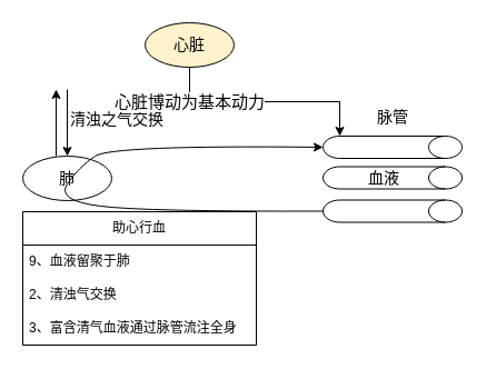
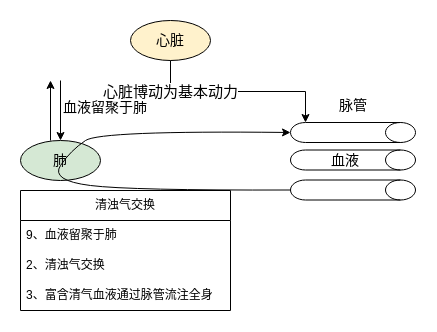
  <mxCell id="0" />
  <mxCell id="1" parent="0" />
- <mxCell id="2" value="肺" style="ellipse;whiteSpace=wrap;html=1;fontSize=14;" vertex="1" parent="1"><mxGeometry x="20" y="140" width="80" height="40" as="geometry" /></mxCell>
+ <mxCell id="2" value="肺" style="ellipse;whiteSpace=wrap;html=1;fontSize=14;fillColor=#d5e8d4;" vertex="1" parent="1"><mxGeometry x="20" y="140" width="80" height="40" as="geometry" /></mxCell>
  <mxCell id="3" value="" style="group" vertex="1" connectable="0" parent="1"><mxGeometry x="290" y="122" width="125" height="77.5" as="geometry" /></mxCell>
  <mxCell id="4" value="" style="shape=cylinder3;whiteSpace=wrap;html=1;boundedLbl=1;backgroundOutline=1;size=15;rotation=90;" vertex="1" parent="3"><mxGeometry x="52.5" y="-52.5" width="20" height="125" as="geometry" /></mxCell>
  <mxCell id="5" value="" style="shape=cylinder3;whiteSpace=wrap;html=1;boundedLbl=1;backgroundOutline=1;size=15;rotation=90;" vertex="1" parent="3"><mxGeometry x="52.5" y="-25" width="20" height="125" as="geometry" /></mxCell>
  <mxCell id="6" value="" style="shape=cylinder3;whiteSpace=wrap;html=1;boundedLbl=1;backgroundOutline=1;size=15;rotation=90;" vertex="1" parent="3"><mxGeometry x="52.5" y="5" width="20" height="125" as="geometry" /></mxCell>
  <mxCell id="7" value="血液" style="text;html=1;align=center;verticalAlign=middle;whiteSpace=wrap;rounded=0;fontSize=14;" vertex="1" parent="3"><mxGeometry x="25" y="23" width="60" height="30" as="geometry" /></mxCell>
  <mxCell id="8" value="" style="curved=1;endArrow=classic;html=1;rounded=0;entryX=0.5;entryY=1;entryDx=0;entryDy=0;entryPerimeter=0;exitX=0.5;exitY=1;exitDx=0;exitDy=0;exitPerimeter=0;" edge="1" parent="3" source="6" target="4"><mxGeometry width="50" height="50" relative="1" as="geometry"><mxPoint x="-85" y="68" as="sourcePoint" /><mxPoint x="-250" y="118" as="targetPoint" /><Array as="points"><mxPoint x="-160" y="68" /><mxPoint x="-240" y="58" /><mxPoint x="-220" y="28" /><mxPoint x="-190" y="8" /></Array></mxGeometry></mxCell>
  <mxCell id="9" value="脉管" style="text;html=1;align=center;verticalAlign=middle;whiteSpace=wrap;rounded=0;fontSize=14;" vertex="1" parent="1"><mxGeometry x="322.5" y="90" width="60" height="30" as="geometry" /></mxCell>
  <mxCell id="10" value="" style="endArrow=classic;html=1;rounded=0;" edge="1" parent="1"><mxGeometry width="50" height="50" relative="1" as="geometry"><mxPoint x="50" y="140" as="sourcePoint" /><mxPoint x="50" y="80" as="targetPoint" /></mxGeometry></mxCell>
  <mxCell id="11" value="" style="endArrow=classic;html=1;rounded=0;" edge="1" parent="1" target="2"><mxGeometry width="50" height="50" relative="1" as="geometry"><mxPoint x="60" y="80" as="sourcePoint" /><mxPoint x="120" y="50" as="targetPoint" /></mxGeometry></mxCell>
- <mxCell id="12" value="清浊之气交换" style="text;html=1;align=center;verticalAlign=middle;whiteSpace=wrap;rounded=0;fontSize=14;" vertex="1" parent="1"><mxGeometry x="60" y="92" width="90" height="30" as="geometry" /></mxCell>
- <mxCell id="13" value="助心行血" style="swimlane;fontStyle=0;childLayout=stackLayout;horizontal=1;startSize=30;horizontalStack=0;resizeParent=1;resizeParentMax=0;resizeLast=0;collapsible=1;marginBottom=0;whiteSpace=wrap;html=1;" vertex="1" parent="1"><mxGeometry x="20" y="190" width="210" height="120" as="geometry" /></mxCell>
+ <mxCell id="12" value="血液留聚于肺" style="text;html=1;align=center;verticalAlign=middle;whiteSpace=wrap;rounded=0;fontSize=14;" vertex="1" parent="1"><mxGeometry x="60" y="92" width="90" height="30" as="geometry" /></mxCell>
+ <mxCell id="13" value="清浊气交换" style="swimlane;fontStyle=0;childLayout=stackLayout;horizontal=1;startSize=30;horizontalStack=0;resizeParent=1;resizeParentMax=0;resizeLast=0;collapsible=1;marginBottom=0;whiteSpace=wrap;html=1;" vertex="1" parent="1"><mxGeometry x="20" y="190" width="210" height="120" as="geometry" /></mxCell>
  <mxCell id="14" value="9、血液留聚于肺" style="text;strokeColor=none;fillColor=none;align=left;verticalAlign=middle;spacingLeft=4;spacingRight=4;overflow=hidden;points=[[0,0.5],[1,0.5]];portConstraint=eastwest;rotatable=0;whiteSpace=wrap;html=1;" vertex="1" parent="13"><mxGeometry y="30" width="210" height="30" as="geometry" /></mxCell>
  <mxCell id="15" value="2、清浊气交换" style="text;strokeColor=none;fillColor=none;align=left;verticalAlign=middle;spacingLeft=4;spacingRight=4;overflow=hidden;points=[[0,0.5],[1,0.5]];portConstraint=eastwest;rotatable=0;whiteSpace=wrap;html=1;" vertex="1" parent="13"><mxGeometry y="60" width="210" height="30" as="geometry" /></mxCell>
  <mxCell id="16" value="3、富含清气血液通过脉管流注全身" style="text;strokeColor=none;fillColor=none;align=left;verticalAlign=middle;spacingLeft=4;spacingRight=4;overflow=hidden;points=[[0,0.5],[1,0.5]];portConstraint=eastwest;rotatable=0;whiteSpace=wrap;html=1;" vertex="1" parent="13"><mxGeometry y="90" width="210" height="30" as="geometry" /></mxCell>
  <mxCell id="17" value="心脏" style="ellipse;whiteSpace=wrap;html=1;fontSize=14;fillColor=#fff2cc;" vertex="1" parent="1"><mxGeometry x="130" y="20" width="80" height="40" as="geometry" /></mxCell>
  <mxCell id="18" style="edgeStyle=orthogonalEdgeStyle;rounded=0;orthogonalLoop=1;jettySize=auto;html=1;exitX=0.5;exitY=1;exitDx=0;exitDy=0;entryX=0;entryY=1;entryDx=0;entryDy=-15;entryPerimeter=0;" edge="1" parent="1" source="17" target="4"><mxGeometry relative="1" as="geometry" /></mxCell>
  <mxCell id="19" value="心脏博动为基本动力" style="edgeLabel;html=1;align=center;verticalAlign=middle;resizable=0;points=[];fontSize=15;" vertex="1" connectable="0" parent="18"><mxGeometry x="-0.696" y="-1" relative="1" as="geometry"><mxPoint as="offset" /></mxGeometry></mxCell>
